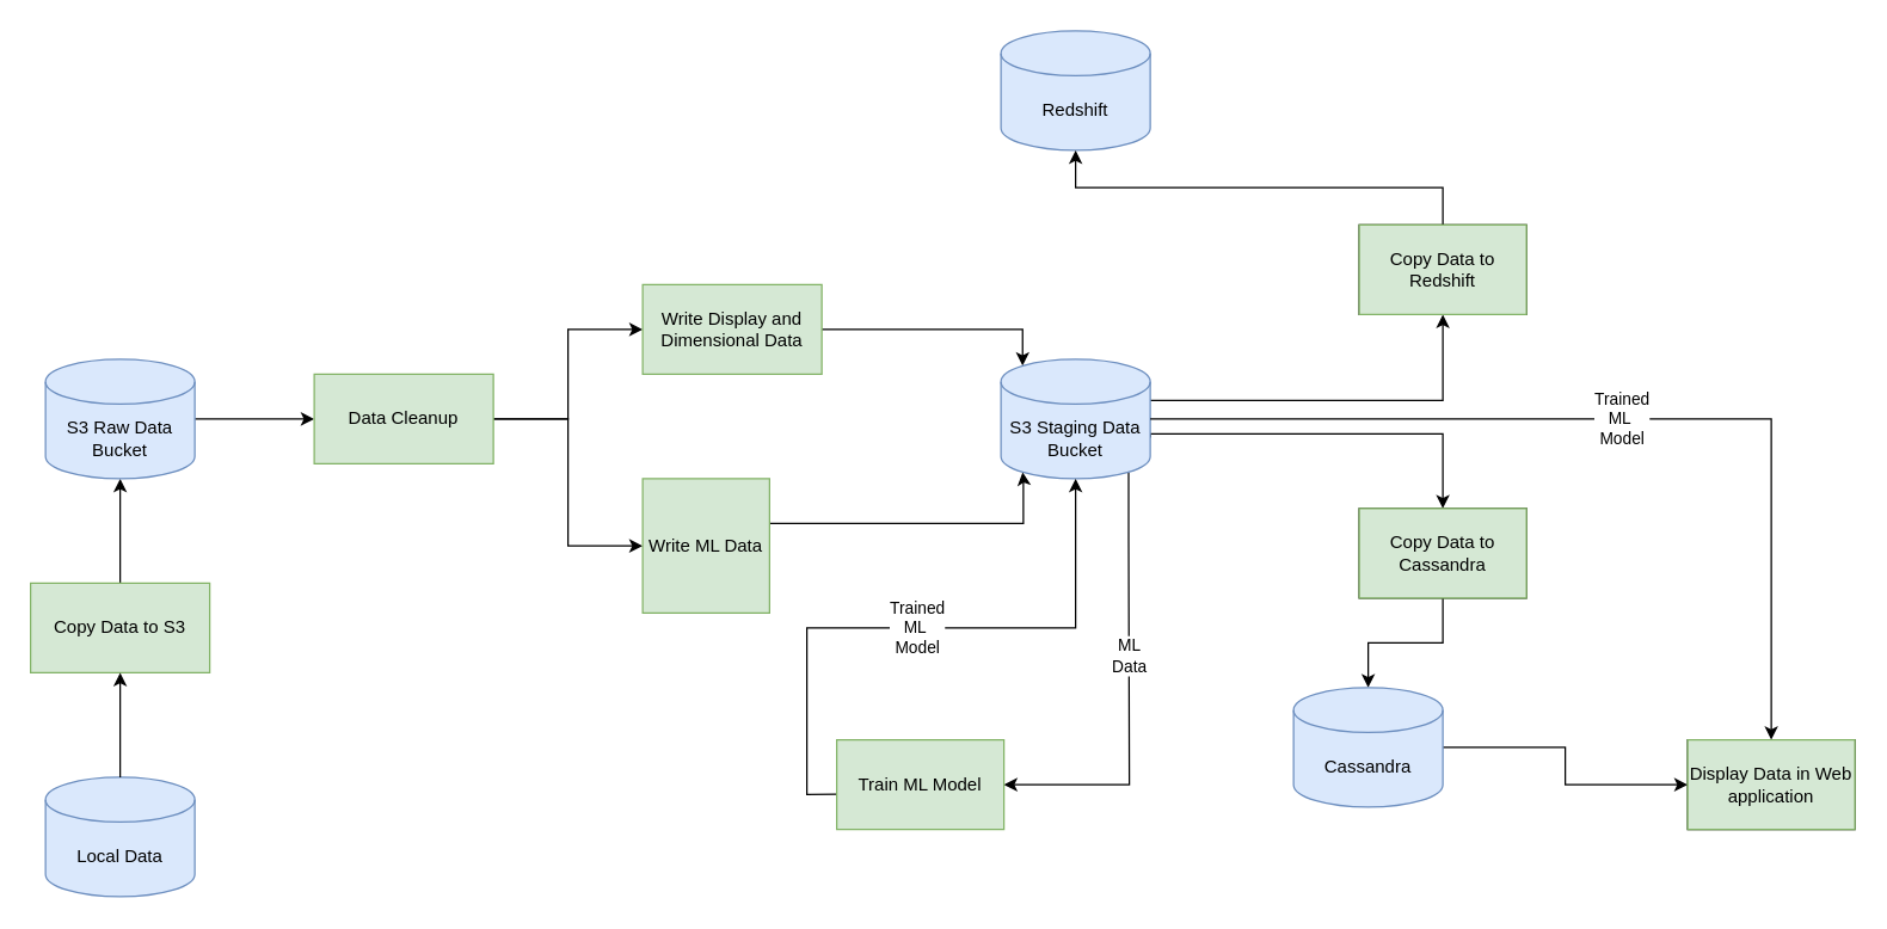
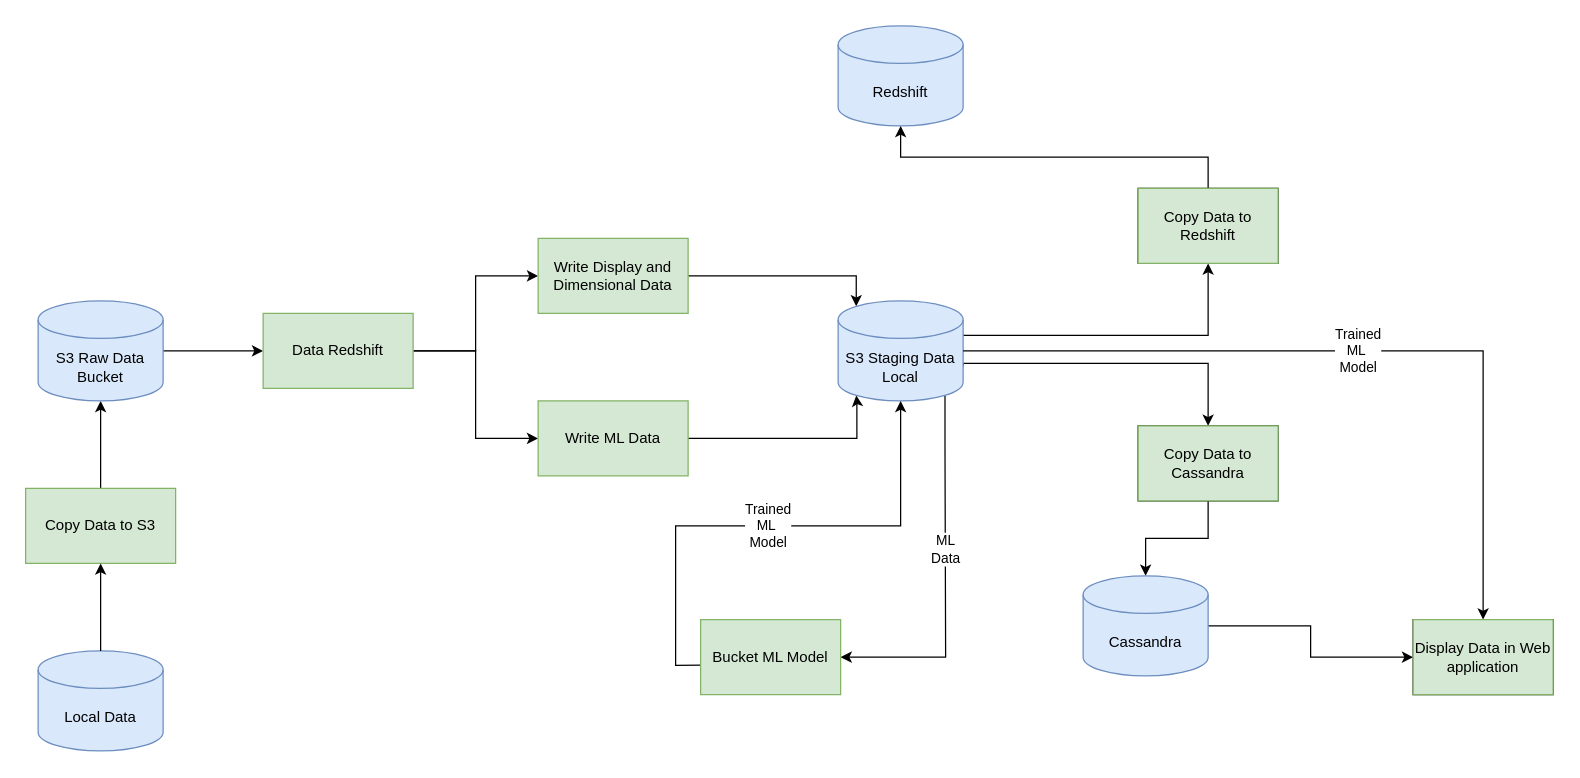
  <mxCell id="0" />
  <mxCell id="1" parent="0" />
  <mxCell id="2" style="edgeStyle=orthogonalEdgeStyle;rounded=0;orthogonalLoop=1;jettySize=auto;html=1;entryX=0.5;entryY=1;entryDx=0;entryDy=0;entryPerimeter=0;" edge="1" parent="1" source="29" target="5"><mxGeometry relative="1" as="geometry" /></mxCell>
  <mxCell id="3" value="Local Data" style="shape=cylinder3;whiteSpace=wrap;html=1;boundedLbl=1;backgroundOutline=1;size=15;fillColor=#dae8fc;strokeColor=#6c8ebf;" vertex="1" parent="1"><mxGeometry x="30" y="520" width="100" height="80" as="geometry" /></mxCell>
  <mxCell id="4" value="" style="edgeStyle=orthogonalEdgeStyle;rounded=0;orthogonalLoop=1;jettySize=auto;html=1;" edge="1" parent="1" source="5" target="8"><mxGeometry relative="1" as="geometry" /></mxCell>
  <mxCell id="5" value="S3 Raw Data Bucket" style="shape=cylinder3;whiteSpace=wrap;html=1;boundedLbl=1;backgroundOutline=1;size=15;fillColor=#dae8fc;strokeColor=#6c8ebf;" vertex="1" parent="1"><mxGeometry x="30" y="240" width="100" height="80" as="geometry" /></mxCell>
  <mxCell id="6" style="edgeStyle=orthogonalEdgeStyle;rounded=0;orthogonalLoop=1;jettySize=auto;html=1;exitX=1;exitY=0.5;exitDx=0;exitDy=0;entryX=0;entryY=0.5;entryDx=0;entryDy=0;" edge="1" parent="1" source="8" target="12"><mxGeometry relative="1" as="geometry" /></mxCell>
  <mxCell id="7" style="edgeStyle=orthogonalEdgeStyle;rounded=0;orthogonalLoop=1;jettySize=auto;html=1;entryX=0;entryY=0.5;entryDx=0;entryDy=0;" edge="1" parent="1" source="8" target="10"><mxGeometry relative="1" as="geometry" /></mxCell>
- <mxCell id="8" value="Data Cleanup" style="whiteSpace=wrap;html=1;fillColor=#d5e8d4;strokeColor=#82b366;" vertex="1" parent="1"><mxGeometry x="210" y="250" width="120" height="60" as="geometry" /></mxCell>
+ <mxCell id="8" value="Data Redshift" style="whiteSpace=wrap;html=1;fillColor=#d5e8d4;strokeColor=#82b366;" vertex="1" parent="1"><mxGeometry x="210" y="250" width="120" height="60" as="geometry" /></mxCell>
  <mxCell id="9" style="edgeStyle=orthogonalEdgeStyle;rounded=0;orthogonalLoop=1;jettySize=auto;html=1;entryX=0.145;entryY=1;entryDx=0;entryDy=-4.35;entryPerimeter=0;" edge="1" parent="1" source="10" target="17"><mxGeometry relative="1" as="geometry"><Array as="points"><mxPoint x="685" y="350" /><mxPoint x="685" y="320" /><mxPoint x="685" y="320" /></Array></mxGeometry></mxCell>
- <mxCell id="10" value="Write ML Data" style="whiteSpace=wrap;html=1;fillColor=#d5e8d4;strokeColor=#82b366;" vertex="1" parent="1"><mxGeometry x="430" y="320" width="85" height="90" as="geometry" /></mxCell>
+ <mxCell id="10" value="Write ML Data" style="whiteSpace=wrap;html=1;fillColor=#d5e8d4;strokeColor=#82b366;" vertex="1" parent="1"><mxGeometry x="430" y="320" width="120" height="60" as="geometry" /></mxCell>
  <mxCell id="11" style="edgeStyle=orthogonalEdgeStyle;rounded=0;orthogonalLoop=1;jettySize=auto;html=1;entryX=0.145;entryY=0;entryDx=0;entryDy=4.35;entryPerimeter=0;" edge="1" parent="1" source="12" target="17"><mxGeometry relative="1" as="geometry"><Array as="points"><mxPoint x="685" y="220" /></Array></mxGeometry></mxCell>
  <mxCell id="12" value="Write Display and Dimensional Data" style="whiteSpace=wrap;html=1;fillColor=#d5e8d4;strokeColor=#82b366;" vertex="1" parent="1"><mxGeometry x="430" y="190" width="120" height="60" as="geometry" /></mxCell>
  <mxCell id="13" style="edgeStyle=orthogonalEdgeStyle;rounded=0;orthogonalLoop=1;jettySize=auto;html=1;exitX=0.855;exitY=1;exitDx=0;exitDy=-4.35;exitPerimeter=0;" edge="1" parent="1" source="17" target="19"><mxGeometry relative="1" as="geometry"><Array as="points"><mxPoint x="756" y="360" /><mxPoint x="756" y="525" /></Array></mxGeometry></mxCell>
  <mxCell id="14" value="ML &lt;br&gt;Data" style="edgeLabel;html=1;align=center;verticalAlign=middle;resizable=0;points=[];" vertex="1" connectable="0" parent="13"><mxGeometry x="-0.163" relative="1" as="geometry"><mxPoint as="offset" /></mxGeometry></mxCell>
  <mxCell id="15" value="" style="edgeStyle=orthogonalEdgeStyle;rounded=0;orthogonalLoop=1;jettySize=auto;html=1;exitX=1;exitY=0;exitDx=0;exitDy=27.5;exitPerimeter=0;entryX=0.5;entryY=1;entryDx=0;entryDy=0;" edge="1" parent="1" source="17" target="22"><mxGeometry relative="1" as="geometry" /></mxCell>
  <mxCell id="16" style="edgeStyle=orthogonalEdgeStyle;rounded=0;orthogonalLoop=1;jettySize=auto;html=1;exitX=1;exitY=0;exitDx=0;exitDy=52.5;exitPerimeter=0;entryX=0.5;entryY=0;entryDx=0;entryDy=0;" edge="1" parent="1" source="17" target="24"><mxGeometry relative="1" as="geometry"><mxPoint x="840" y="270" as="targetPoint" /><Array as="points"><mxPoint x="770" y="290" /><mxPoint x="966" y="290" /></Array></mxGeometry></mxCell>
- <mxCell id="17" value="S3 Staging Data Bucket" style="shape=cylinder3;whiteSpace=wrap;html=1;boundedLbl=1;backgroundOutline=1;size=15;fillColor=#dae8fc;strokeColor=#6c8ebf;" vertex="1" parent="1"><mxGeometry x="670" y="240" width="100" height="80" as="geometry" /></mxCell>
+ <mxCell id="17" value="S3 Staging Data Local" style="shape=cylinder3;whiteSpace=wrap;html=1;boundedLbl=1;backgroundOutline=1;size=15;fillColor=#dae8fc;strokeColor=#6c8ebf;" vertex="1" parent="1"><mxGeometry x="670" y="240" width="100" height="80" as="geometry" /></mxCell>
  <mxCell id="18" value="Trained&lt;br&gt;ML&amp;nbsp;&lt;br&gt;Model" style="edgeStyle=orthogonalEdgeStyle;rounded=0;orthogonalLoop=1;jettySize=auto;html=1;exitX=0.003;exitY=0.608;exitDx=0;exitDy=0;exitPerimeter=0;" edge="1" parent="1" source="19" target="17"><mxGeometry relative="1" as="geometry"><mxPoint x="720" y="486" as="sourcePoint" /><Array as="points"><mxPoint x="540" y="532" /><mxPoint x="540" y="420" /><mxPoint x="720" y="420" /></Array></mxGeometry></mxCell>
- <mxCell id="19" value="Train ML Model" style="whiteSpace=wrap;html=1;fillColor=#d5e8d4;strokeColor=#82b366;" vertex="1" parent="1"><mxGeometry x="560" y="495" width="112" height="60" as="geometry" /></mxCell>
+ <mxCell id="19" value="Bucket ML Model" style="whiteSpace=wrap;html=1;fillColor=#d5e8d4;strokeColor=#82b366;" vertex="1" parent="1"><mxGeometry x="560" y="495" width="112" height="60" as="geometry" /></mxCell>
  <mxCell id="20" value="Redshift" style="shape=cylinder3;whiteSpace=wrap;html=1;boundedLbl=1;backgroundOutline=1;size=15;fillColor=#dae8fc;strokeColor=#6c8ebf;" vertex="1" parent="1"><mxGeometry x="670" y="20" width="100" height="80" as="geometry" /></mxCell>
  <mxCell id="21" style="edgeStyle=orthogonalEdgeStyle;rounded=0;orthogonalLoop=1;jettySize=auto;html=1;entryX=0.5;entryY=1;entryDx=0;entryDy=0;entryPerimeter=0;exitX=0.5;exitY=0;exitDx=0;exitDy=0;" edge="1" parent="1" source="22" target="20"><mxGeometry relative="1" as="geometry" /></mxCell>
  <mxCell id="22" value="Copy Data to Redshift" style="whiteSpace=wrap;html=1;" vertex="1" parent="1"><mxGeometry x="910" y="150" width="112" height="60" as="geometry" /></mxCell>
  <mxCell id="23" style="edgeStyle=orthogonalEdgeStyle;rounded=0;orthogonalLoop=1;jettySize=auto;html=1;exitX=0.5;exitY=1;exitDx=0;exitDy=0;" edge="1" parent="1" source="24" target="26"><mxGeometry relative="1" as="geometry" /></mxCell>
  <mxCell id="24" value="Copy Data to Cassandra" style="whiteSpace=wrap;html=1;" vertex="1" parent="1"><mxGeometry x="910" y="340" width="112" height="60" as="geometry" /></mxCell>
  <mxCell id="25" style="edgeStyle=orthogonalEdgeStyle;rounded=0;orthogonalLoop=1;jettySize=auto;html=1;" edge="1" parent="1" source="26" target="27"><mxGeometry relative="1" as="geometry" /></mxCell>
  <mxCell id="26" value="Cassandra" style="shape=cylinder3;whiteSpace=wrap;html=1;boundedLbl=1;backgroundOutline=1;size=15;fillColor=#dae8fc;strokeColor=#6c8ebf;" vertex="1" parent="1"><mxGeometry x="866" y="460" width="100" height="80" as="geometry" /></mxCell>
  <mxCell id="27" value="Display Data in Web application" style="whiteSpace=wrap;html=1;" vertex="1" parent="1"><mxGeometry x="1130" y="495" width="112" height="60" as="geometry" /></mxCell>
  <mxCell id="28" value="Trained&lt;br&gt;ML&amp;nbsp;&lt;br&gt;Model" style="edgeStyle=orthogonalEdgeStyle;rounded=0;orthogonalLoop=1;jettySize=auto;html=1;exitX=1;exitY=0.5;exitDx=0;exitDy=0;exitPerimeter=0;" edge="1" parent="1" source="17" target="27"><mxGeometry relative="1" as="geometry"><mxPoint x="730" y="496" as="sourcePoint" /><mxPoint x="730" y="330" as="targetPoint" /></mxGeometry></mxCell>
  <mxCell id="29" value="Copy Data to S3" style="whiteSpace=wrap;html=1;fillColor=#d5e8d4;strokeColor=#82b366;" vertex="1" parent="1"><mxGeometry x="20" y="390" width="120" height="60" as="geometry" /></mxCell>
  <mxCell id="30" style="edgeStyle=orthogonalEdgeStyle;rounded=0;orthogonalLoop=1;jettySize=auto;html=1;entryX=0.5;entryY=1;entryDx=0;entryDy=0;entryPerimeter=0;" edge="1" parent="1" source="3" target="29"><mxGeometry relative="1" as="geometry"><mxPoint x="80" y="520" as="sourcePoint" /><mxPoint x="80" y="320" as="targetPoint" /></mxGeometry></mxCell>
  <mxCell id="31" value="Display Data in Web application" style="whiteSpace=wrap;html=1;fillColor=#d5e8d4;strokeColor=#82b366;" vertex="1" parent="1"><mxGeometry x="1130" y="495" width="112" height="60" as="geometry" /></mxCell>
  <mxCell id="32" value="Copy Data to Cassandra" style="whiteSpace=wrap;html=1;fillColor=#d5e8d4;strokeColor=#82b366;" vertex="1" parent="1"><mxGeometry x="910" y="340" width="112" height="60" as="geometry" /></mxCell>
  <mxCell id="33" value="Copy Data to Redshift" style="whiteSpace=wrap;html=1;fillColor=#d5e8d4;strokeColor=#82b366;" vertex="1" parent="1"><mxGeometry x="910" y="150" width="112" height="60" as="geometry" /></mxCell>
